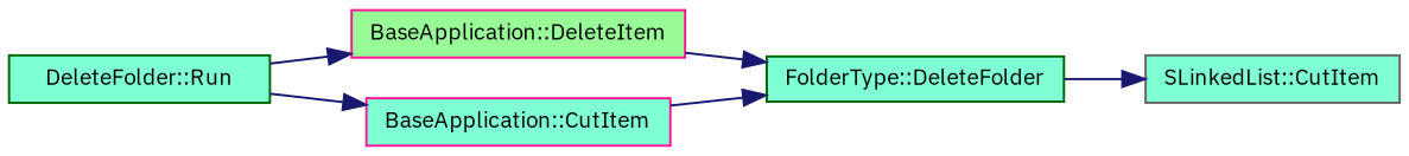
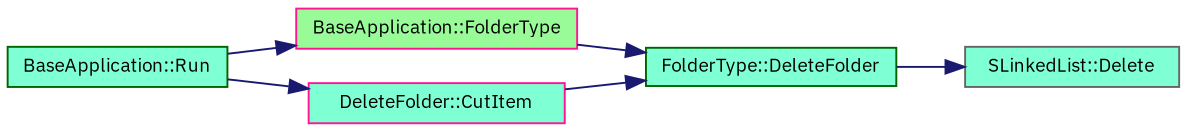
  digraph {
    fontname="IBM Plex Sans"
    rankdir=RL
    node [color=darkgreen fillcolor=aquamarine fontname="IBM Plex Sans" fontsize=10 shape=record style=filled]
    edge [color=midnightblue dir=back fontname="IBM Plex Sans" fontsize=10 labelfontname=Helvetica labelfontsize=10 style=solid]
-   n1 [color=gray40 fontcolor=black height=0.2 label="SLinkedList::CutItem" width=0.4]
+   n1 [color=gray40 fontcolor=black height=0.2 label="SLinkedList::Delete" width=0.4]
    n2 [height=0.2 label="FolderType::DeleteFolder" width=0.4]
-   n3 [color=deeppink fillcolor=palegreen height=0.2 label="BaseApplication::DeleteItem" width=0.4]
-   n4 [color=deeppink height=0.2 label="BaseApplication::CutItem" width=0.4]
-   n5 [height=0.2 label="DeleteFolder::Run" width=0.4]
+   n3 [color=deeppink fillcolor=palegreen height=0.2 label="BaseApplication::FolderType" width=0.4]
+   n4 [color=deeppink height=0.2 label="DeleteFolder::CutItem" width=0.4]
+   n5 [height=0.2 label="BaseApplication::Run" width=0.4]
    n1 -> n2
    n2 -> n3
    n2 -> n4
    n3 -> n5
    n4 -> n5
  }
